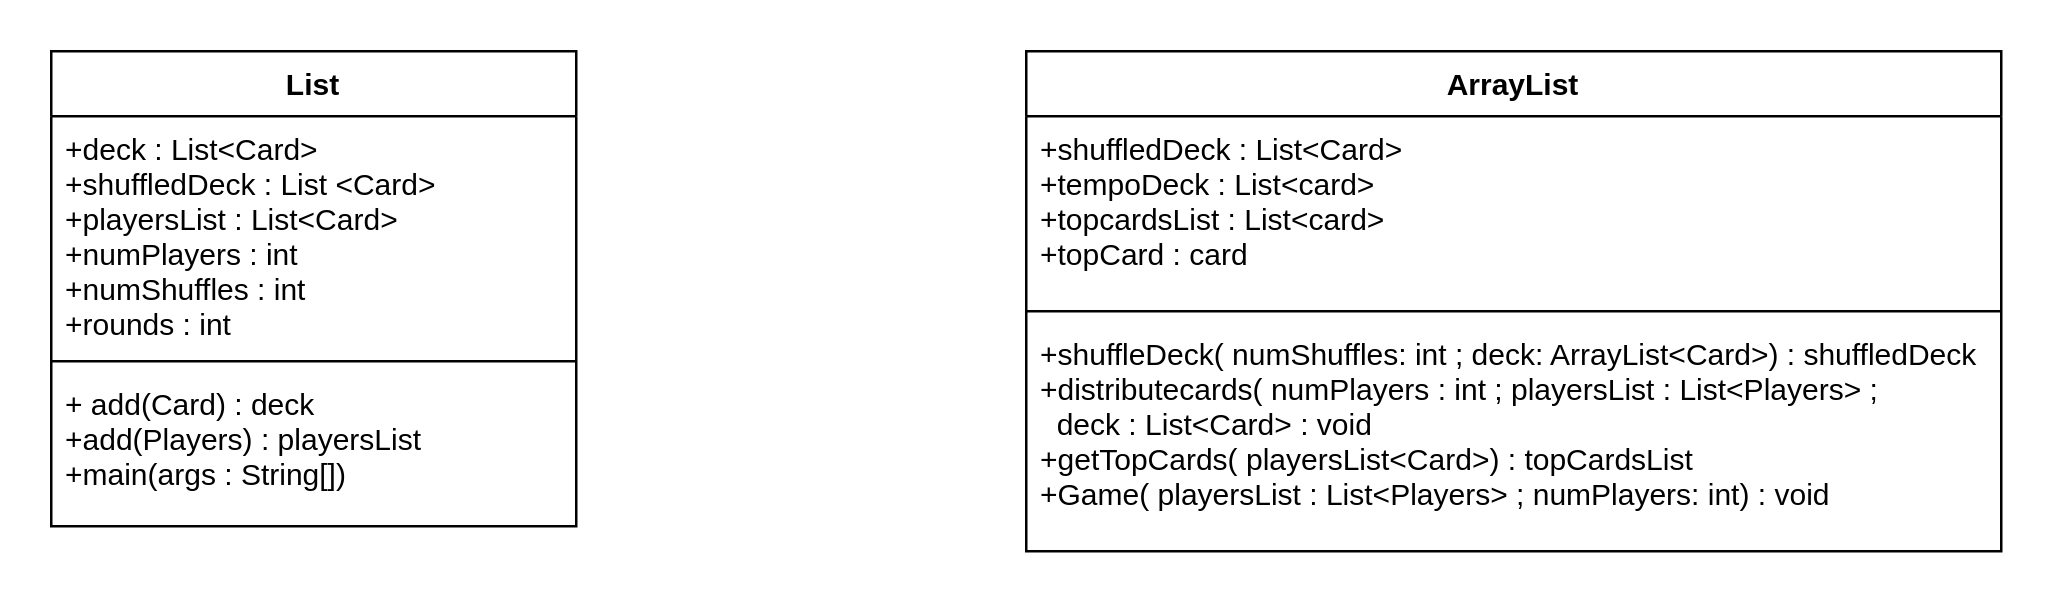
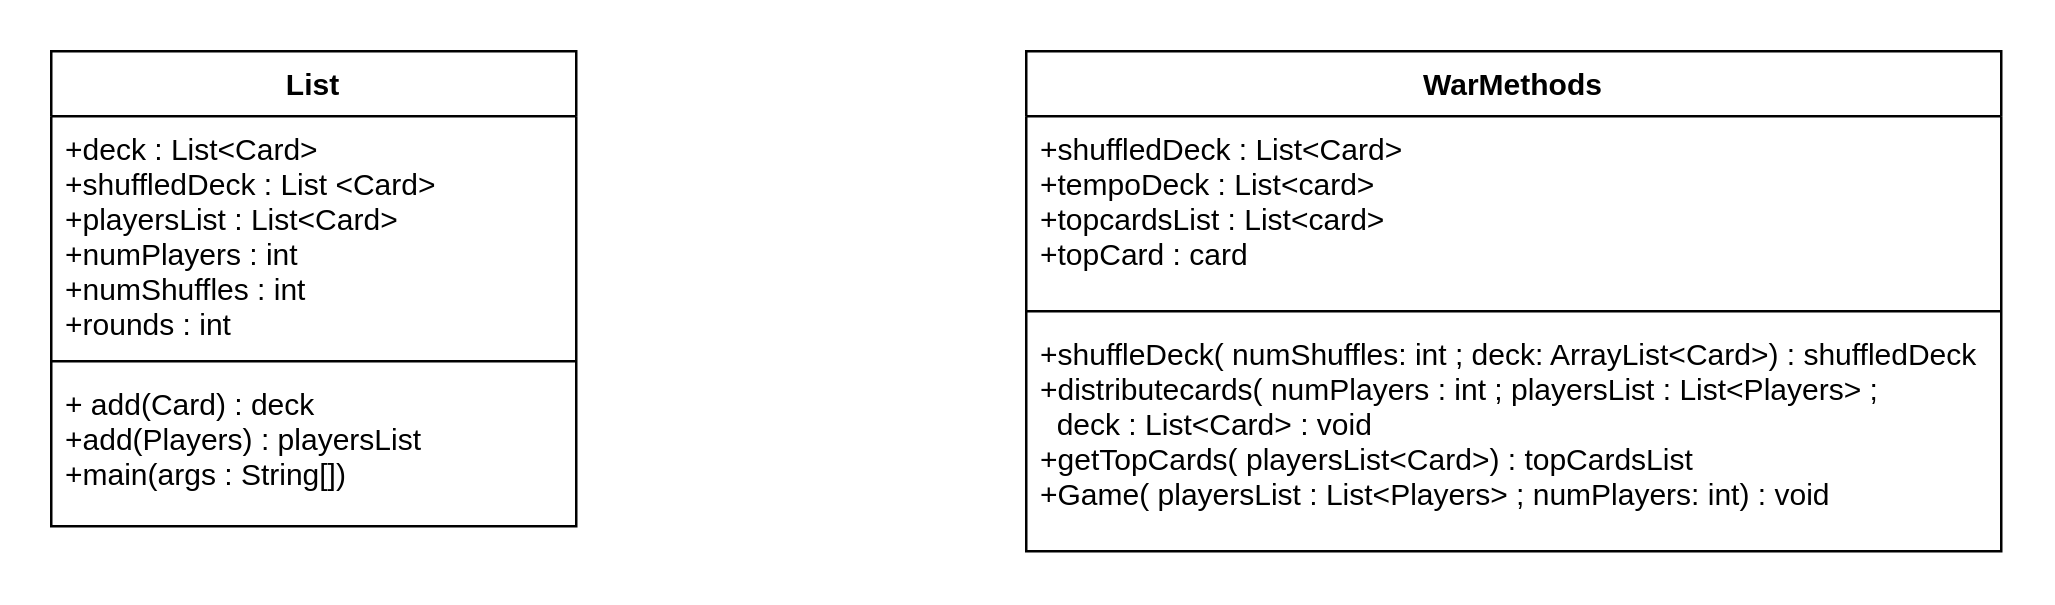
  <mxCell id="0" />
  <mxCell id="1" parent="0" />
  <mxCell id="2" value="List" style="swimlane;fontStyle=1;align=center;verticalAlign=top;childLayout=stackLayout;horizontal=1;startSize=26;horizontalStack=0;resizeParent=1;resizeParentMax=0;resizeLast=0;collapsible=1;marginBottom=0;" vertex="1" parent="1"><mxGeometry x="20" y="20" width="210" height="190" as="geometry" /></mxCell>
  <mxCell id="3" value="+deck : List&lt;Card&gt;&#10;+shuffledDeck : List &lt;Card&gt;&#10;+playersList : List&lt;Card&gt;&#10;+numPlayers : int&#10;+numShuffles : int&#10;+rounds : int&#10;" style="text;strokeColor=none;fillColor=none;align=left;verticalAlign=top;spacingLeft=4;spacingRight=4;overflow=hidden;rotatable=0;points=[[0,0.5],[1,0.5]];portConstraint=eastwest;" vertex="1" parent="2"><mxGeometry y="26" width="210" height="94" as="geometry" /></mxCell>
  <mxCell id="4" value="" style="line;strokeWidth=1;fillColor=none;align=left;verticalAlign=middle;spacingTop=-1;spacingLeft=3;spacingRight=3;rotatable=0;labelPosition=right;points=[];portConstraint=eastwest;" vertex="1" parent="2"><mxGeometry y="120" width="210" height="8" as="geometry" /></mxCell>
  <mxCell id="5" value="+ add(Card) : deck&#10;+add(Players) : playersList&#10;+main(args : String[])&#10;" style="text;strokeColor=none;fillColor=none;align=left;verticalAlign=top;spacingLeft=4;spacingRight=4;overflow=hidden;rotatable=0;points=[[0,0.5],[1,0.5]];portConstraint=eastwest;" vertex="1" parent="2"><mxGeometry y="128" width="210" height="62" as="geometry" /></mxCell>
- <mxCell id="6" value="ArrayList" style="swimlane;fontStyle=1;align=center;verticalAlign=top;childLayout=stackLayout;horizontal=1;startSize=26;horizontalStack=0;resizeParent=1;resizeParentMax=0;resizeLast=0;collapsible=1;marginBottom=0;" vertex="1" parent="1"><mxGeometry x="410" y="20" width="390" height="200" as="geometry" /></mxCell>
+ <mxCell id="6" value="WarMethods" style="swimlane;fontStyle=1;align=center;verticalAlign=top;childLayout=stackLayout;horizontal=1;startSize=26;horizontalStack=0;resizeParent=1;resizeParentMax=0;resizeLast=0;collapsible=1;marginBottom=0;" vertex="1" parent="1"><mxGeometry x="410" y="20" width="390" height="200" as="geometry" /></mxCell>
  <mxCell id="7" value="+shuffledDeck : List&lt;Card&gt;&#10;+tempoDeck : List&lt;card&gt;&#10;+topcardsList : List&lt;card&gt;&#10;+topCard : card&#10;" style="text;strokeColor=none;fillColor=none;align=left;verticalAlign=top;spacingLeft=4;spacingRight=4;overflow=hidden;rotatable=0;points=[[0,0.5],[1,0.5]];portConstraint=eastwest;" vertex="1" parent="6"><mxGeometry y="26" width="390" height="74" as="geometry" /></mxCell>
  <mxCell id="8" value="" style="line;strokeWidth=1;fillColor=none;align=left;verticalAlign=middle;spacingTop=-1;spacingLeft=3;spacingRight=3;rotatable=0;labelPosition=right;points=[];portConstraint=eastwest;" vertex="1" parent="6"><mxGeometry y="100" width="390" height="8" as="geometry" /></mxCell>
  <mxCell id="9" value="+shuffleDeck( numShuffles: int ; deck: ArrayList&lt;Card&gt;) : shuffledDeck&#10;+distributecards( numPlayers : int ; playersList : List&lt;Players&gt; ; &#10;  deck : List&lt;Card&gt; : void&#10;+getTopCards( playersList&lt;Card&gt;) : topCardsList&#10;+Game( playersList : List&lt;Players&gt; ; numPlayers: int) : void" style="text;strokeColor=none;fillColor=none;align=left;verticalAlign=top;spacingLeft=4;spacingRight=4;overflow=hidden;rotatable=0;points=[[0,0.5],[1,0.5]];portConstraint=eastwest;" vertex="1" parent="6"><mxGeometry y="108" width="390" height="92" as="geometry" /></mxCell>
